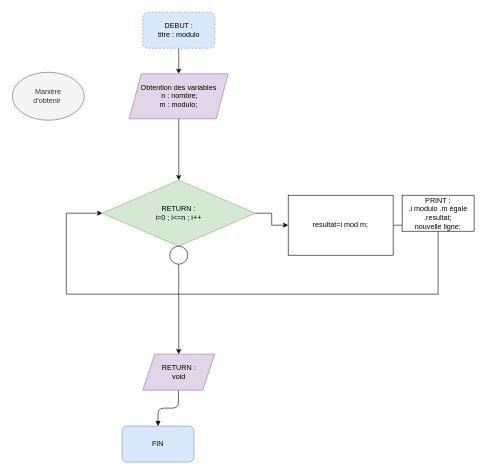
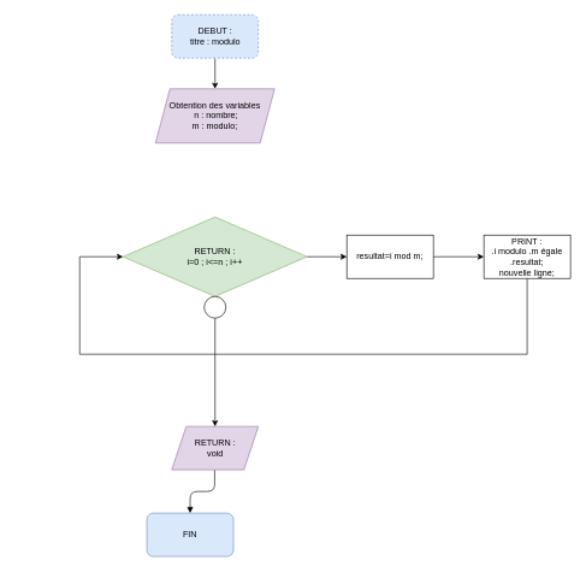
  <mxCell id="0" />
  <mxCell id="1" parent="0" />
  <mxCell id="2" style="edgeStyle=orthogonalEdgeStyle;rounded=0;orthogonalLoop=1;jettySize=auto;html=1;entryX=0.5;entryY=0;entryDx=0;entryDy=0;" parent="1" source="3" target="5" edge="1"><mxGeometry relative="1" as="geometry"><mxPoint x="300" y="130" as="targetPoint" /></mxGeometry></mxCell>
  <mxCell id="3" value="DEBUT :&lt;br&gt;titre : modulo" style="rounded=1;whiteSpace=wrap;html=1;fillColor=#dae8fc;strokeColor=#6c8ebf;dashed=1;" parent="1" vertex="1"><mxGeometry x="237.5" y="20" width="120" height="60" as="geometry" /></mxCell>
- <mxCell id="4" value="Manière &lt;br&gt;d'obtenir&amp;nbsp;" style="ellipse;whiteSpace=wrap;html=1;fillColor=#f5f5f5;strokeColor=#666666;fontColor=#333333;" parent="1" vertex="1"><mxGeometry x="20" y="120" width="120" height="80" as="geometry" /></mxCell>
  <mxCell id="5" value="&lt;span style=&quot;color: rgb(0 , 0 , 0) ; font-family: &amp;#34;helvetica&amp;#34; ; font-size: 12px ; font-style: normal ; font-weight: 400 ; letter-spacing: normal ; text-align: center ; text-indent: 0px ; text-transform: none ; word-spacing: 0px ; display: inline ; float: none&quot;&gt;Obtention des variables&lt;br&gt;&amp;nbsp;n : nombre;&lt;br&gt;m : modulo;&lt;br&gt;&lt;/span&gt;" style="shape=parallelogram;perimeter=parallelogramPerimeter;whiteSpace=wrap;html=1;fixedSize=1;fillColor=#e1d5e7;strokeColor=#9673a6;" parent="1" vertex="1"><mxGeometry x="215" y="122.5" width="165" height="75" as="geometry" /></mxCell>
  <mxCell id="6" style="edgeStyle=orthogonalEdgeStyle;rounded=0;orthogonalLoop=1;jettySize=auto;html=1;entryX=0;entryY=0.5;entryDx=0;entryDy=0;" edge="1" parent="1" source="7" target="15"><mxGeometry relative="1" as="geometry" /></mxCell>
  <mxCell id="7" value="RETURN :&lt;br&gt;i=0 ; i&amp;lt;=n ; i++" style="rhombus;whiteSpace=wrap;html=1;fillColor=#d5e8d4;strokeColor=#82b366;" parent="1" vertex="1"><mxGeometry x="170" y="300" width="255" height="110" as="geometry" /></mxCell>
  <mxCell id="8" style="edgeStyle=orthogonalEdgeStyle;rounded=0;orthogonalLoop=1;jettySize=auto;html=1;entryX=0.5;entryY=0;entryDx=0;entryDy=0;" edge="1" parent="1" source="9" target="12"><mxGeometry relative="1" as="geometry" /></mxCell>
  <mxCell id="9" value="" style="ellipse;whiteSpace=wrap;html=1;aspect=fixed;rounded=0;" parent="1" vertex="1"><mxGeometry x="282.5" y="410" width="30" height="30" as="geometry" /></mxCell>
  <mxCell id="10" style="edgeStyle=elbowEdgeStyle;rounded=1;orthogonalLoop=1;jettySize=auto;elbow=vertical;html=1;exitX=0.5;exitY=1;exitDx=0;exitDy=0;endArrow=block;endFill=1;strokeColor=#000000;" parent="1" target="11" edge="1"><mxGeometry relative="1" as="geometry"><mxPoint x="296.99" y="650" as="sourcePoint" /></mxGeometry></mxCell>
  <mxCell id="11" value="FIN" style="rounded=1;whiteSpace=wrap;html=1;fillColor=#dae8fc;strokeColor=#6c8ebf;" parent="1" vertex="1"><mxGeometry x="203" y="710" width="120" height="60" as="geometry" /></mxCell>
  <mxCell id="12" value="RETURN :&lt;br&gt;void" style="shape=parallelogram;perimeter=parallelogramPerimeter;whiteSpace=wrap;html=1;fixedSize=1;rounded=0;fillColor=#e1d5e7;strokeColor=#9673a6;" parent="1" vertex="1"><mxGeometry x="237.5" y="590" width="120" height="60" as="geometry" /></mxCell>
- <mxCell id="13" style="edgeStyle=orthogonalEdgeStyle;rounded=0;orthogonalLoop=1;jettySize=auto;html=1;entryX=0.5;entryY=0;entryDx=0;entryDy=0;" edge="1" parent="1" source="5" target="7"><mxGeometry relative="1" as="geometry"><mxPoint x="297.5" y="77.5" as="sourcePoint" /><mxPoint x="298" y="137.5" as="targetPoint" /></mxGeometry></mxCell>
  <mxCell id="14" style="edgeStyle=orthogonalEdgeStyle;rounded=0;orthogonalLoop=1;jettySize=auto;html=1;" edge="1" parent="1" source="15" target="17"><mxGeometry relative="1" as="geometry"><mxPoint x="730" y="355" as="targetPoint" /></mxGeometry></mxCell>
- <mxCell id="15" value="resultat=i mod m;" style="rounded=0;whiteSpace=wrap;html=1;" vertex="1" parent="1"><mxGeometry x="480" y="325" width="175" height="100" as="geometry" /></mxCell>
+ <mxCell id="15" value="resultat=i mod m;" style="rounded=0;whiteSpace=wrap;html=1;" vertex="1" parent="1"><mxGeometry x="480" y="325" width="120" height="60" as="geometry" /></mxCell>
  <mxCell id="16" style="edgeStyle=orthogonalEdgeStyle;rounded=0;orthogonalLoop=1;jettySize=auto;html=1;entryX=0;entryY=0.5;entryDx=0;entryDy=0;" edge="1" parent="1" source="17" target="7"><mxGeometry relative="1" as="geometry"><Array as="points"><mxPoint x="730" y="490" /><mxPoint x="110" y="490" /><mxPoint x="110" y="355" /></Array></mxGeometry></mxCell>
  <mxCell id="17" value="PRINT :&lt;br&gt;.i modulo .m égale .resultat;&lt;br&gt;nouvelle ligne;" style="rounded=0;whiteSpace=wrap;html=1;" vertex="1" parent="1"><mxGeometry x="670" y="325" width="120" height="60" as="geometry" /></mxCell>
